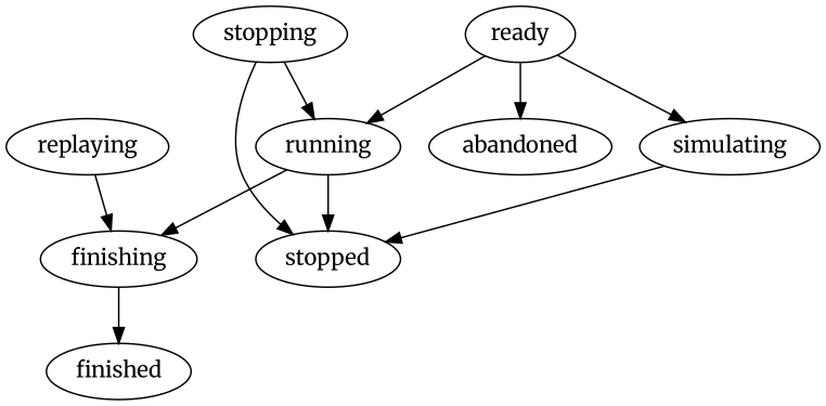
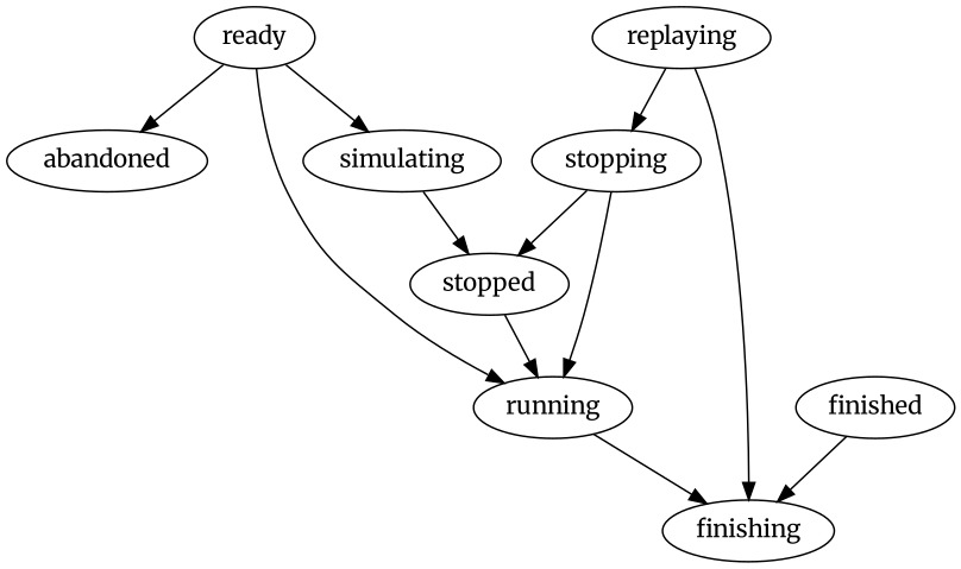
  digraph {
    fontname=Merriweather
    node [fontname=Merriweather]
    edge [fontname=Merriweather]
    ready
    running
    simulating
    abandoned
    finishing
    stopped
    replaying
    stopping
    finished
    ready -> running
    ready -> simulating
    ready -> abandoned
    running -> finishing
    simulating -> stopped
-   finishing -> finished
-   running -> stopped
+   finished -> finishing
+   stopped -> running
    replaying -> finishing
+   replaying -> stopping
    stopping -> running
    stopping -> stopped
  }
